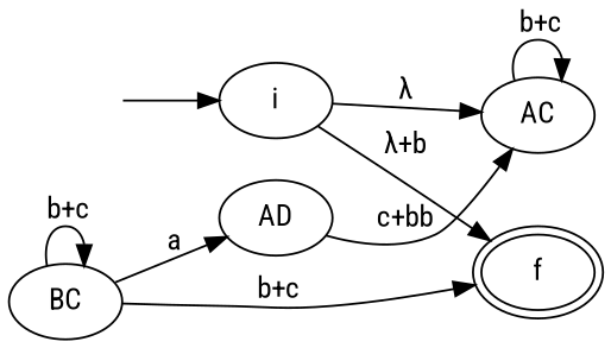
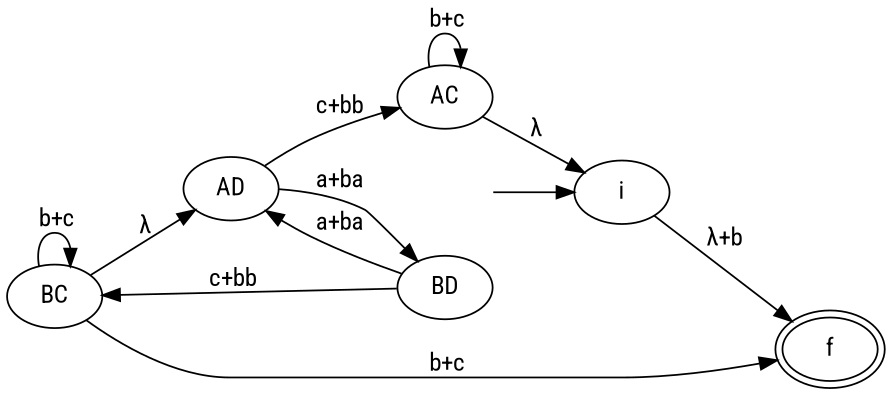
  digraph {
    fontname="Roboto Condensed"
    rankdir=LR
    node [fontname="Roboto Condensed"]
    edge [fontname="Roboto Condensed"]
    _nil0 [style=invis]
    i
    AC
    f [peripheries=2]
+   BD
    AD
    BC
    _nil0 -> i
-   i -> AC [label=" λ"]
+   AC -> i [label=" λ"]
    i -> f [label=" λ+b"]
    AC -> AC [label=" b+c"]
+   BD -> AD [label=" a+ba"]
+   BD -> BC [label=" c+bb"]
    AD -> AC [label=" c+bb"]
+   AD -> BD [label=" a+ba"]
    BC -> f [label=" b+c"]
-   BC -> AD [label=" a"]
+   BC -> AD [label=" λ"]
    BC -> BC [label=" b+c"]
  }
